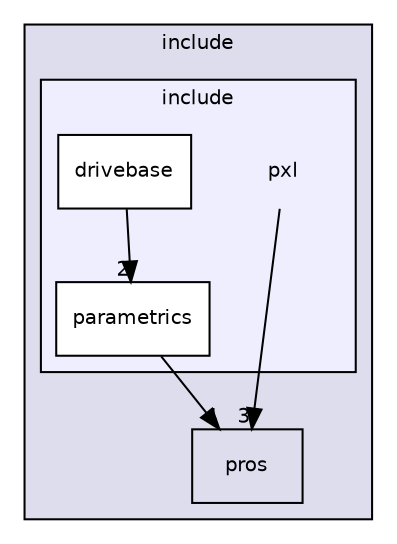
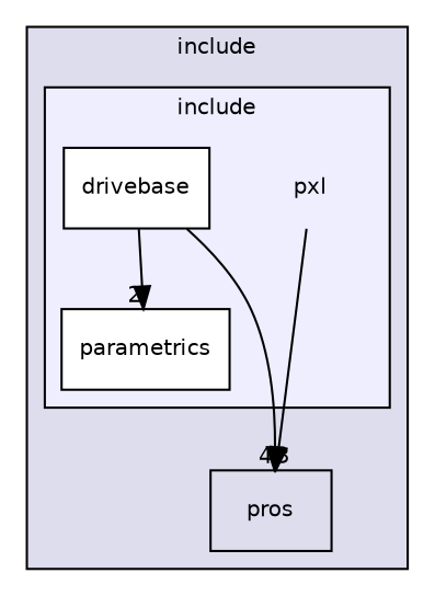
  digraph {
    compound=true
    node [fontname=Helvetica fontsize=10 shape=box]
    edge [labeldistance=1.5 labelfontname=Helvetica labelfontsize=10]
    n1 [label=pxl shape=plaintext]
    n2 [fillcolor=white label=drivebase style=filled]
    n3 [fillcolor=white label=parametrics style=filled]
    n4 [label=pros]
    subgraph cluster_1 {
      bgcolor="#ddddee"
      fontname=Helvetica
      fontsize=10
      label=include
      pencolor=black
      n4
      subgraph cluster_2 {
        bgcolor="#eeeeff"
        fontname=Helvetica
        fontsize=10
        label=include
        pencolor=black
        n1
        n2
        n3
      }
    }
    n1 -> n4 [headlabel=3]
    n2 -> n3 [headlabel=2]
-   n3 -> n4 [headlabel=4]
+   n2 -> n4 [headlabel=4]
  }
